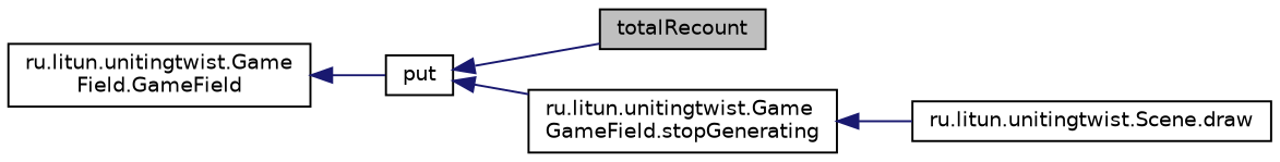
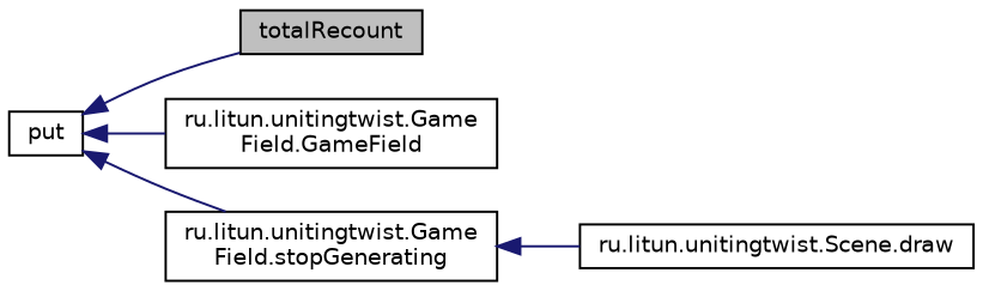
  digraph {
    rankdir=LR
    node [color=black fillcolor=white fontname=Helvetica fontsize=10 shape=record style=filled]
    edge [color=midnightblue dir=back fontname=Helvetica fontsize=10 labelfontname=Helvetica labelfontsize=10 style=solid]
    n1 [fillcolor=grey75 fontcolor=black height=0.2 label=totalRecount width=0.4]
    n2 [height=0.2 label=put width=0.4]
    n3 [height=0.2 label="ru.litun.unitingtwist.Game\lField.GameField" width=0.4]
-   n4 [height=0.2 label="ru.litun.unitingtwist.Game\lGameField.stopGenerating" width=0.4]
+   n4 [height=0.2 label="ru.litun.unitingtwist.Game\lField.stopGenerating" width=0.4]
    n5 [height=0.2 label="ru.litun.unitingtwist.Scene.draw" width=0.4]
    n2 -> n1
-   n3 -> n2
+   n2 -> n3
    n2 -> n4
    n4 -> n5
  }
